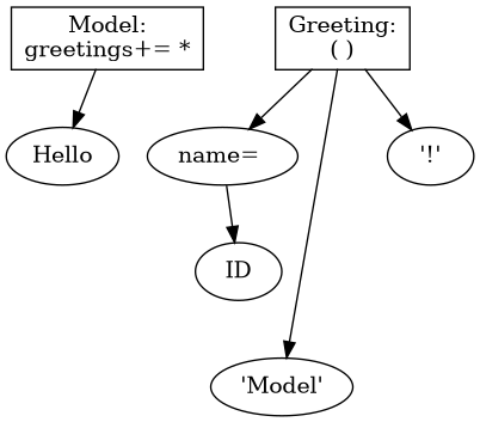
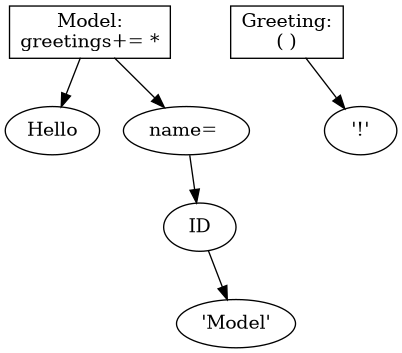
  digraph {
    n1 [label="Model:\ngreetings+= *" shape=record]
    n2 [label=Hello]
    n3 [label="Greeting:\n( )" shape=record]
    n4 [label="'Model'"]
    n5 [label="name= "]
    n6 [label="'!'"]
    n7 [label=ID]
    n1 -> n2
-   n3 -> n4
-   n3 -> n5
+   n7 -> n4
+   n1 -> n5
    n3 -> n6
    n5 -> n7
  }
